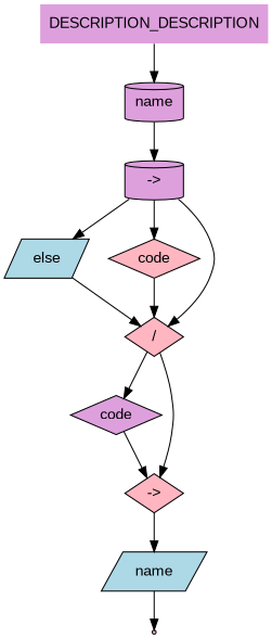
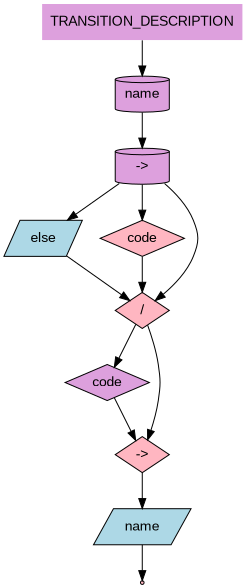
  digraph {
    fontname="Liberation Sans"
    node [shape=diamond style=filled fillcolor=plum fontname="Liberation Sans"]
    edge [fontname="Liberation Sans"]
-   n1 [label=DESCRIPTION_DESCRIPTION shape=plaintext]
+   n1 [label=TRANSITION_DESCRIPTION shape=plaintext]
    n2 [label=name shape=cylinder]
    n3 [label="->" shape=cylinder]
    n4 [label=else shape=parallelogram fillcolor=lightblue]
    n5 [label=code fillcolor=lightpink]
    n6 [label="/" fillcolor=lightpink]
    n7 [label=code]
    n8 [label="->" fillcolor=lightpink]
    n9 [label=name shape=parallelogram fillcolor=lightblue]
    end [shape=point fillcolor=lightpink]
    n1 -> n2
    n2 -> n3
    n3 -> n4
    n3 -> n5
    n3 -> n6
    n4 -> n6
    n5 -> n6
    n6 -> n7
    n6 -> n8
    n7 -> n8
    n8 -> n9
    n9 -> end
  }
